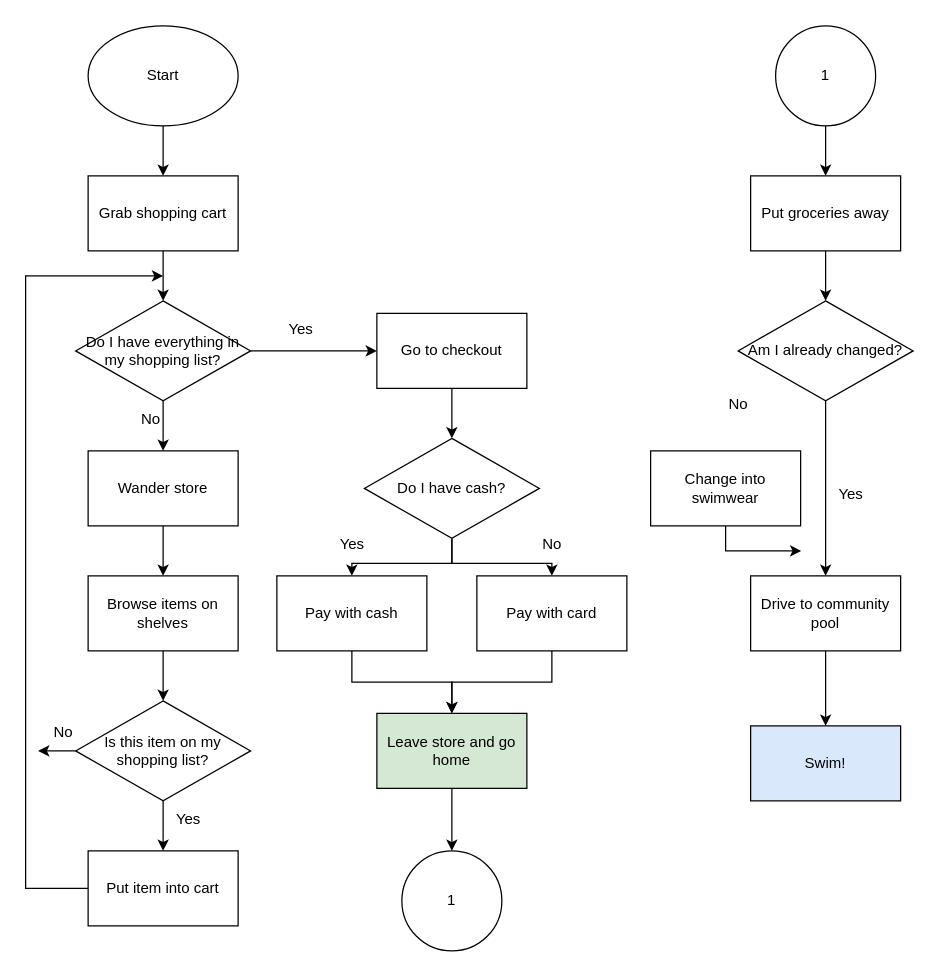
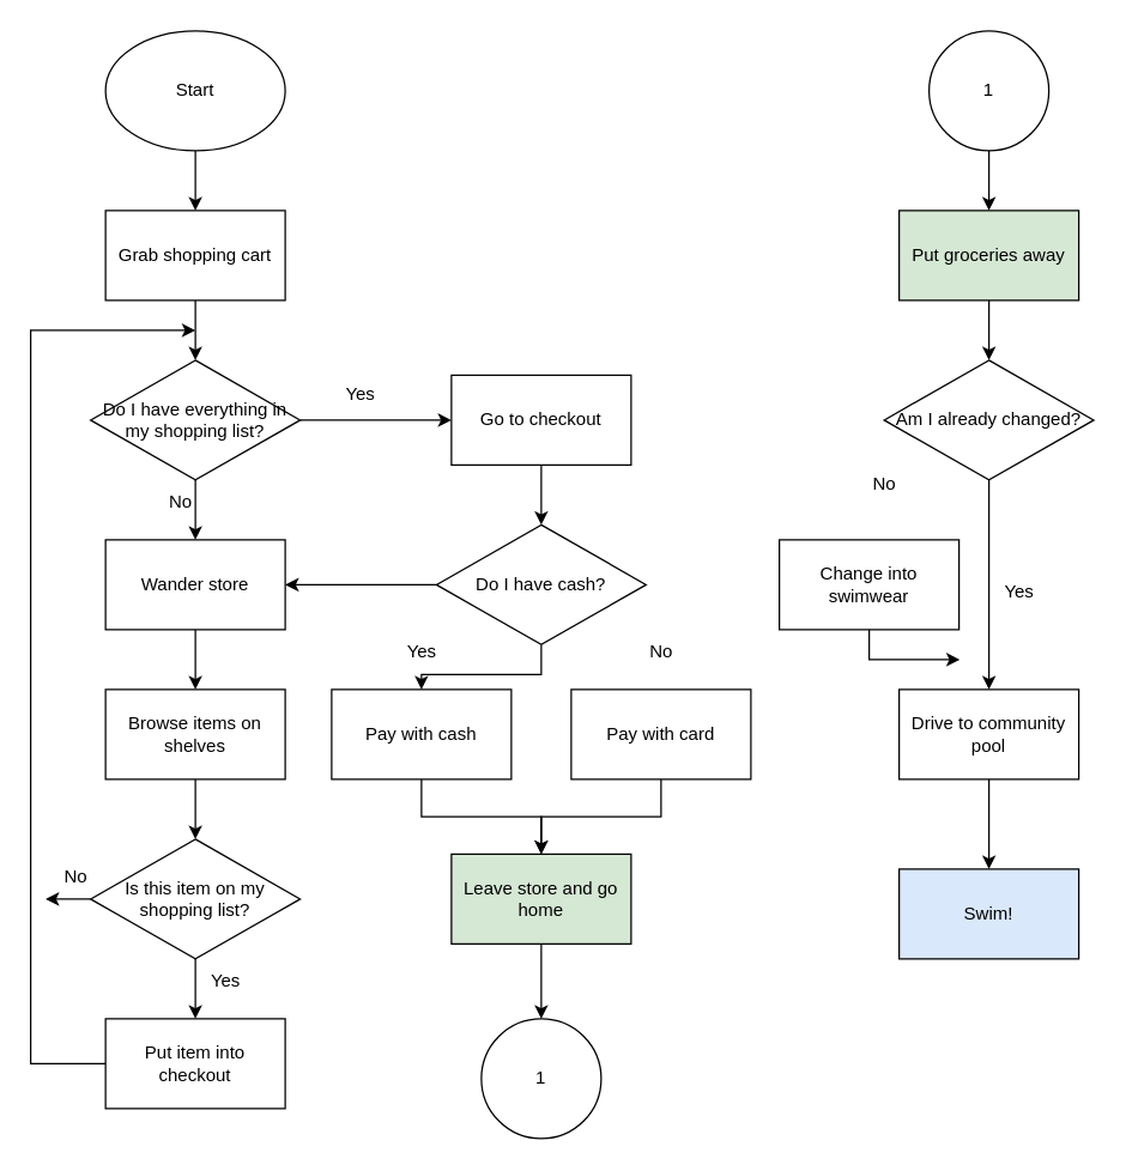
  <mxCell id="0" />
  <mxCell id="1" parent="0" />
  <mxCell id="2" value="" style="edgeStyle=orthogonalEdgeStyle;rounded=0;orthogonalLoop=1;jettySize=auto;html=1;" edge="1" parent="1" source="3" target="5"><mxGeometry relative="1" as="geometry" /></mxCell>
  <mxCell id="3" value="Start" style="ellipse;whiteSpace=wrap;html=1;" vertex="1" parent="1"><mxGeometry x="70" y="20" width="120" height="80" as="geometry" /></mxCell>
  <mxCell id="4" value="" style="edgeStyle=orthogonalEdgeStyle;rounded=0;orthogonalLoop=1;jettySize=auto;html=1;" edge="1" parent="1" source="5" target="15"><mxGeometry relative="1" as="geometry" /></mxCell>
  <mxCell id="5" value="Grab shopping cart" style="rounded=0;whiteSpace=wrap;html=1;" vertex="1" parent="1"><mxGeometry x="70" y="140" width="120" height="60" as="geometry" /></mxCell>
  <mxCell id="6" value="" style="edgeStyle=orthogonalEdgeStyle;rounded=0;orthogonalLoop=1;jettySize=auto;html=1;" edge="1" parent="1" source="7" target="9"><mxGeometry relative="1" as="geometry" /></mxCell>
  <mxCell id="7" value="Wander store" style="rounded=0;whiteSpace=wrap;html=1;" vertex="1" parent="1"><mxGeometry x="70" y="360" width="120" height="60" as="geometry" /></mxCell>
  <mxCell id="8" value="" style="edgeStyle=orthogonalEdgeStyle;rounded=0;orthogonalLoop=1;jettySize=auto;html=1;" edge="1" parent="1" source="9" target="12"><mxGeometry relative="1" as="geometry" /></mxCell>
  <mxCell id="9" value="Browse items on shelves" style="rounded=0;whiteSpace=wrap;html=1;" vertex="1" parent="1"><mxGeometry x="70" y="460" width="120" height="60" as="geometry" /></mxCell>
  <mxCell id="10" value="" style="edgeStyle=orthogonalEdgeStyle;rounded=0;orthogonalLoop=1;jettySize=auto;html=1;" edge="1" parent="1" source="12" target="18"><mxGeometry relative="1" as="geometry" /></mxCell>
  <mxCell id="11" style="edgeStyle=orthogonalEdgeStyle;rounded=0;orthogonalLoop=1;jettySize=auto;html=1;" edge="1" parent="1" source="12"><mxGeometry relative="1" as="geometry"><mxPoint x="30" y="600" as="targetPoint" /></mxGeometry></mxCell>
  <mxCell id="12" value="Is this item on my shopping list?" style="rhombus;whiteSpace=wrap;html=1;" vertex="1" parent="1"><mxGeometry x="60" y="560" width="140" height="80" as="geometry" /></mxCell>
  <mxCell id="13" value="" style="edgeStyle=orthogonalEdgeStyle;rounded=0;orthogonalLoop=1;jettySize=auto;html=1;" edge="1" parent="1" source="15" target="7"><mxGeometry relative="1" as="geometry" /></mxCell>
  <mxCell id="14" value="" style="edgeStyle=orthogonalEdgeStyle;rounded=0;orthogonalLoop=1;jettySize=auto;html=1;" edge="1" parent="1" source="15" target="22"><mxGeometry relative="1" as="geometry" /></mxCell>
  <mxCell id="15" value="Do I have everything in my shopping list?" style="rhombus;whiteSpace=wrap;html=1;" vertex="1" parent="1"><mxGeometry x="60" y="240" width="140" height="80" as="geometry" /></mxCell>
  <mxCell id="16" value="No" style="text;html=1;align=center;verticalAlign=middle;resizable=0;points=[];autosize=1;strokeColor=none;fillColor=none;" vertex="1" parent="1"><mxGeometry x="100" y="320" width="40" height="30" as="geometry" /></mxCell>
  <mxCell id="17" style="edgeStyle=orthogonalEdgeStyle;rounded=0;orthogonalLoop=1;jettySize=auto;html=1;" edge="1" parent="1" source="18"><mxGeometry relative="1" as="geometry"><mxPoint x="130" y="220" as="targetPoint" /><Array as="points"><mxPoint x="20" y="710" /><mxPoint x="20" y="220" /></Array></mxGeometry></mxCell>
- <mxCell id="18" value="Put item into cart" style="rounded=0;whiteSpace=wrap;html=1;" vertex="1" parent="1"><mxGeometry x="70" y="680" width="120" height="60" as="geometry" /></mxCell>
+ <mxCell id="18" value="Put item into checkout" style="rounded=0;whiteSpace=wrap;html=1;" vertex="1" parent="1"><mxGeometry x="70" y="680" width="120" height="60" as="geometry" /></mxCell>
  <mxCell id="19" value="No" style="text;html=1;align=center;verticalAlign=middle;resizable=0;points=[];autosize=1;strokeColor=none;fillColor=none;" vertex="1" parent="1"><mxGeometry x="30" y="570" width="40" height="30" as="geometry" /></mxCell>
  <mxCell id="20" value="Yes" style="text;html=1;align=center;verticalAlign=middle;resizable=0;points=[];autosize=1;strokeColor=none;fillColor=none;" vertex="1" parent="1"><mxGeometry x="130" y="640" width="40" height="30" as="geometry" /></mxCell>
  <mxCell id="21" value="" style="edgeStyle=orthogonalEdgeStyle;rounded=0;orthogonalLoop=1;jettySize=auto;html=1;" edge="1" parent="1" source="22" target="26"><mxGeometry relative="1" as="geometry" /></mxCell>
  <mxCell id="22" value="Go to checkout" style="whiteSpace=wrap;html=1;" vertex="1" parent="1"><mxGeometry x="301" y="250" width="120" height="60" as="geometry" /></mxCell>
  <mxCell id="23" value="Yes" style="text;html=1;align=center;verticalAlign=middle;resizable=0;points=[];autosize=1;strokeColor=none;fillColor=none;" vertex="1" parent="1"><mxGeometry x="220" y="248" width="40" height="30" as="geometry" /></mxCell>
  <mxCell id="24" style="edgeStyle=orthogonalEdgeStyle;rounded=0;orthogonalLoop=1;jettySize=auto;html=1;" edge="1" parent="1" source="26" target="28"><mxGeometry relative="1" as="geometry" /></mxCell>
- <mxCell id="25" style="edgeStyle=orthogonalEdgeStyle;rounded=0;orthogonalLoop=1;jettySize=auto;html=1;" edge="1" parent="1" source="26" target="30"><mxGeometry relative="1" as="geometry" /></mxCell>
+ <mxCell id="25" style="edgeStyle=orthogonalEdgeStyle;rounded=0;orthogonalLoop=1;jettySize=auto;html=1;" edge="1" parent="1" source="26" target="7"><mxGeometry relative="1" as="geometry" /></mxCell>
  <mxCell id="26" value="Do I have cash?" style="rhombus;whiteSpace=wrap;html=1;" vertex="1" parent="1"><mxGeometry x="291" y="350" width="140" height="80" as="geometry" /></mxCell>
  <mxCell id="27" style="edgeStyle=orthogonalEdgeStyle;rounded=0;orthogonalLoop=1;jettySize=auto;html=1;entryX=0.5;entryY=0;entryDx=0;entryDy=0;" edge="1" parent="1" source="28" target="34"><mxGeometry relative="1" as="geometry" /></mxCell>
  <mxCell id="28" value="Pay with cash" style="rounded=0;whiteSpace=wrap;html=1;" vertex="1" parent="1"><mxGeometry x="221" y="460" width="120" height="60" as="geometry" /></mxCell>
  <mxCell id="29" style="edgeStyle=orthogonalEdgeStyle;rounded=0;orthogonalLoop=1;jettySize=auto;html=1;" edge="1" parent="1" source="30" target="34"><mxGeometry relative="1" as="geometry" /></mxCell>
  <mxCell id="30" value="Pay with card" style="rounded=0;whiteSpace=wrap;html=1;" vertex="1" parent="1"><mxGeometry x="381" y="460" width="120" height="60" as="geometry" /></mxCell>
  <mxCell id="31" value="Yes" style="text;html=1;align=center;verticalAlign=middle;resizable=0;points=[];autosize=1;strokeColor=none;fillColor=none;" vertex="1" parent="1"><mxGeometry x="261" y="420" width="40" height="30" as="geometry" /></mxCell>
  <mxCell id="32" value="No" style="text;html=1;align=center;verticalAlign=middle;resizable=0;points=[];autosize=1;strokeColor=none;fillColor=none;" vertex="1" parent="1"><mxGeometry x="421" y="420" width="40" height="30" as="geometry" /></mxCell>
  <mxCell id="33" value="" style="edgeStyle=orthogonalEdgeStyle;rounded=0;orthogonalLoop=1;jettySize=auto;html=1;" edge="1" parent="1" source="34" target="35"><mxGeometry relative="1" as="geometry" /></mxCell>
  <mxCell id="34" value="Leave store and go home" style="rounded=0;whiteSpace=wrap;html=1;fillColor=#d5e8d4;" vertex="1" parent="1"><mxGeometry x="301" y="570" width="120" height="60" as="geometry" /></mxCell>
  <mxCell id="35" value="1" style="ellipse;whiteSpace=wrap;html=1;aspect=fixed;" vertex="1" parent="1"><mxGeometry x="321" y="680" width="80" height="80" as="geometry" /></mxCell>
  <mxCell id="36" value="" style="edgeStyle=orthogonalEdgeStyle;rounded=0;orthogonalLoop=1;jettySize=auto;html=1;" edge="1" parent="1" source="37" target="39"><mxGeometry relative="1" as="geometry" /></mxCell>
  <mxCell id="37" value="1" style="ellipse;whiteSpace=wrap;html=1;aspect=fixed;" vertex="1" parent="1"><mxGeometry x="620" y="20" width="80" height="80" as="geometry" /></mxCell>
  <mxCell id="38" value="" style="edgeStyle=orthogonalEdgeStyle;rounded=0;orthogonalLoop=1;jettySize=auto;html=1;" edge="1" parent="1" source="39" target="41"><mxGeometry relative="1" as="geometry" /></mxCell>
- <mxCell id="39" value="Put groceries away" style="rounded=0;whiteSpace=wrap;html=1;" vertex="1" parent="1"><mxGeometry x="600" y="140" width="120" height="60" as="geometry" /></mxCell>
+ <mxCell id="39" value="Put groceries away" style="rounded=0;whiteSpace=wrap;html=1;fillColor=#d5e8d4;" vertex="1" parent="1"><mxGeometry x="600" y="140" width="120" height="60" as="geometry" /></mxCell>
  <mxCell id="40" style="edgeStyle=orthogonalEdgeStyle;rounded=0;orthogonalLoop=1;jettySize=auto;html=1;" edge="1" parent="1" source="41" target="45"><mxGeometry relative="1" as="geometry" /></mxCell>
  <mxCell id="41" value="Am I already changed?" style="rhombus;whiteSpace=wrap;html=1;" vertex="1" parent="1"><mxGeometry x="590" y="240" width="140" height="80" as="geometry" /></mxCell>
  <mxCell id="42" style="edgeStyle=orthogonalEdgeStyle;rounded=0;orthogonalLoop=1;jettySize=auto;html=1;" edge="1" parent="1" source="43"><mxGeometry relative="1" as="geometry"><mxPoint x="640" y="440" as="targetPoint" /></mxGeometry></mxCell>
  <mxCell id="43" value="Change into swimwear" style="rounded=0;whiteSpace=wrap;html=1;" vertex="1" parent="1"><mxGeometry x="520" y="360" width="120" height="60" as="geometry" /></mxCell>
  <mxCell id="44" value="" style="edgeStyle=orthogonalEdgeStyle;rounded=0;orthogonalLoop=1;jettySize=auto;html=1;" edge="1" parent="1" source="45" target="48"><mxGeometry relative="1" as="geometry" /></mxCell>
  <mxCell id="45" value="Drive to community pool" style="rounded=0;whiteSpace=wrap;html=1;" vertex="1" parent="1"><mxGeometry x="600" y="460" width="120" height="60" as="geometry" /></mxCell>
  <mxCell id="46" value="No" style="text;html=1;align=center;verticalAlign=middle;resizable=0;points=[];autosize=1;strokeColor=none;fillColor=none;" vertex="1" parent="1"><mxGeometry x="570" y="308" width="40" height="30" as="geometry" /></mxCell>
  <mxCell id="47" value="Yes" style="text;html=1;align=center;verticalAlign=middle;resizable=0;points=[];autosize=1;strokeColor=none;fillColor=none;" vertex="1" parent="1"><mxGeometry x="660" y="380" width="40" height="30" as="geometry" /></mxCell>
  <mxCell id="48" value="Swim!" style="whiteSpace=wrap;html=1;rounded=0;fillColor=#dae8fc;" vertex="1" parent="1"><mxGeometry x="600" y="580" width="120" height="60" as="geometry" /></mxCell>
